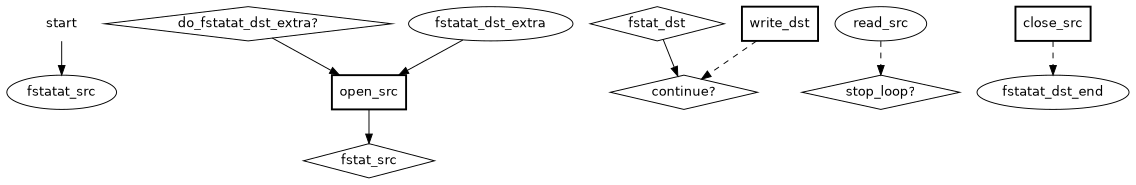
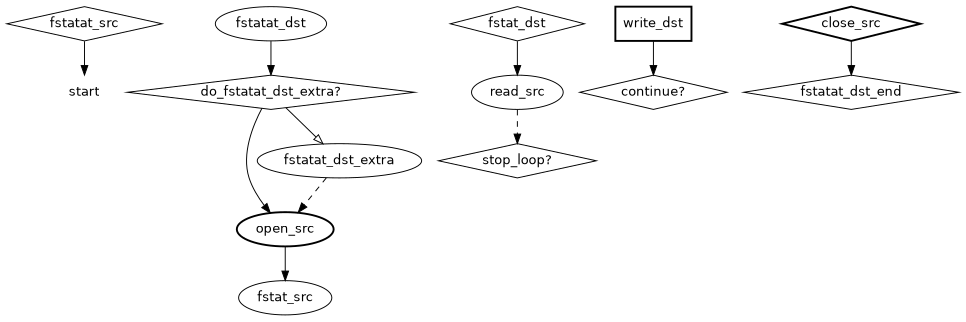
  digraph {
    fontname=helvetica
    node [fontname=helvetica]
    edge [fontname=helvetica]
    start [shape=plaintext]
-   fstatat_src
+   fstatat_src [shape=diamond]
    n3 [label="do_fstatat_dst_extra?" shape=diamond]
-   open_src [shape=box style=bold]
-   fstat_src [shape=diamond]
+   fstatat_dst
+   open_src [shape=ellipse style=bold]
+   fstat_src
    fstatat_dst_extra
    fstat_dst [shape=diamond]
    read_src
    n10 [label="stop_loop?" shape=diamond]
    write_dst [shape=box style=bold]
    n12 [label="continue?" shape=diamond]
-   close_src [shape=box style=bold]
-   fstatat_dst_end
-   start -> fstatat_src
+   close_src [shape=diamond style=bold]
+   fstatat_dst_end [shape=diamond]
+   fstatat_src -> start
    n3 -> open_src [arrowhead=normal]
+   n3 -> fstatat_dst_extra [arrowhead=empty]
+   fstatat_dst -> n3
    open_src -> fstat_src
-   fstatat_dst_extra -> open_src
-   fstat_dst -> n12
+   fstatat_dst_extra -> open_src [style=dashed]
+   fstat_dst -> read_src
    read_src -> n10 [style=dashed]
-   write_dst -> n12 [style=dashed]
-   close_src -> fstatat_dst_end [style=dashed]
+   write_dst -> n12
+   close_src -> fstatat_dst_end [style=solid]
  }
